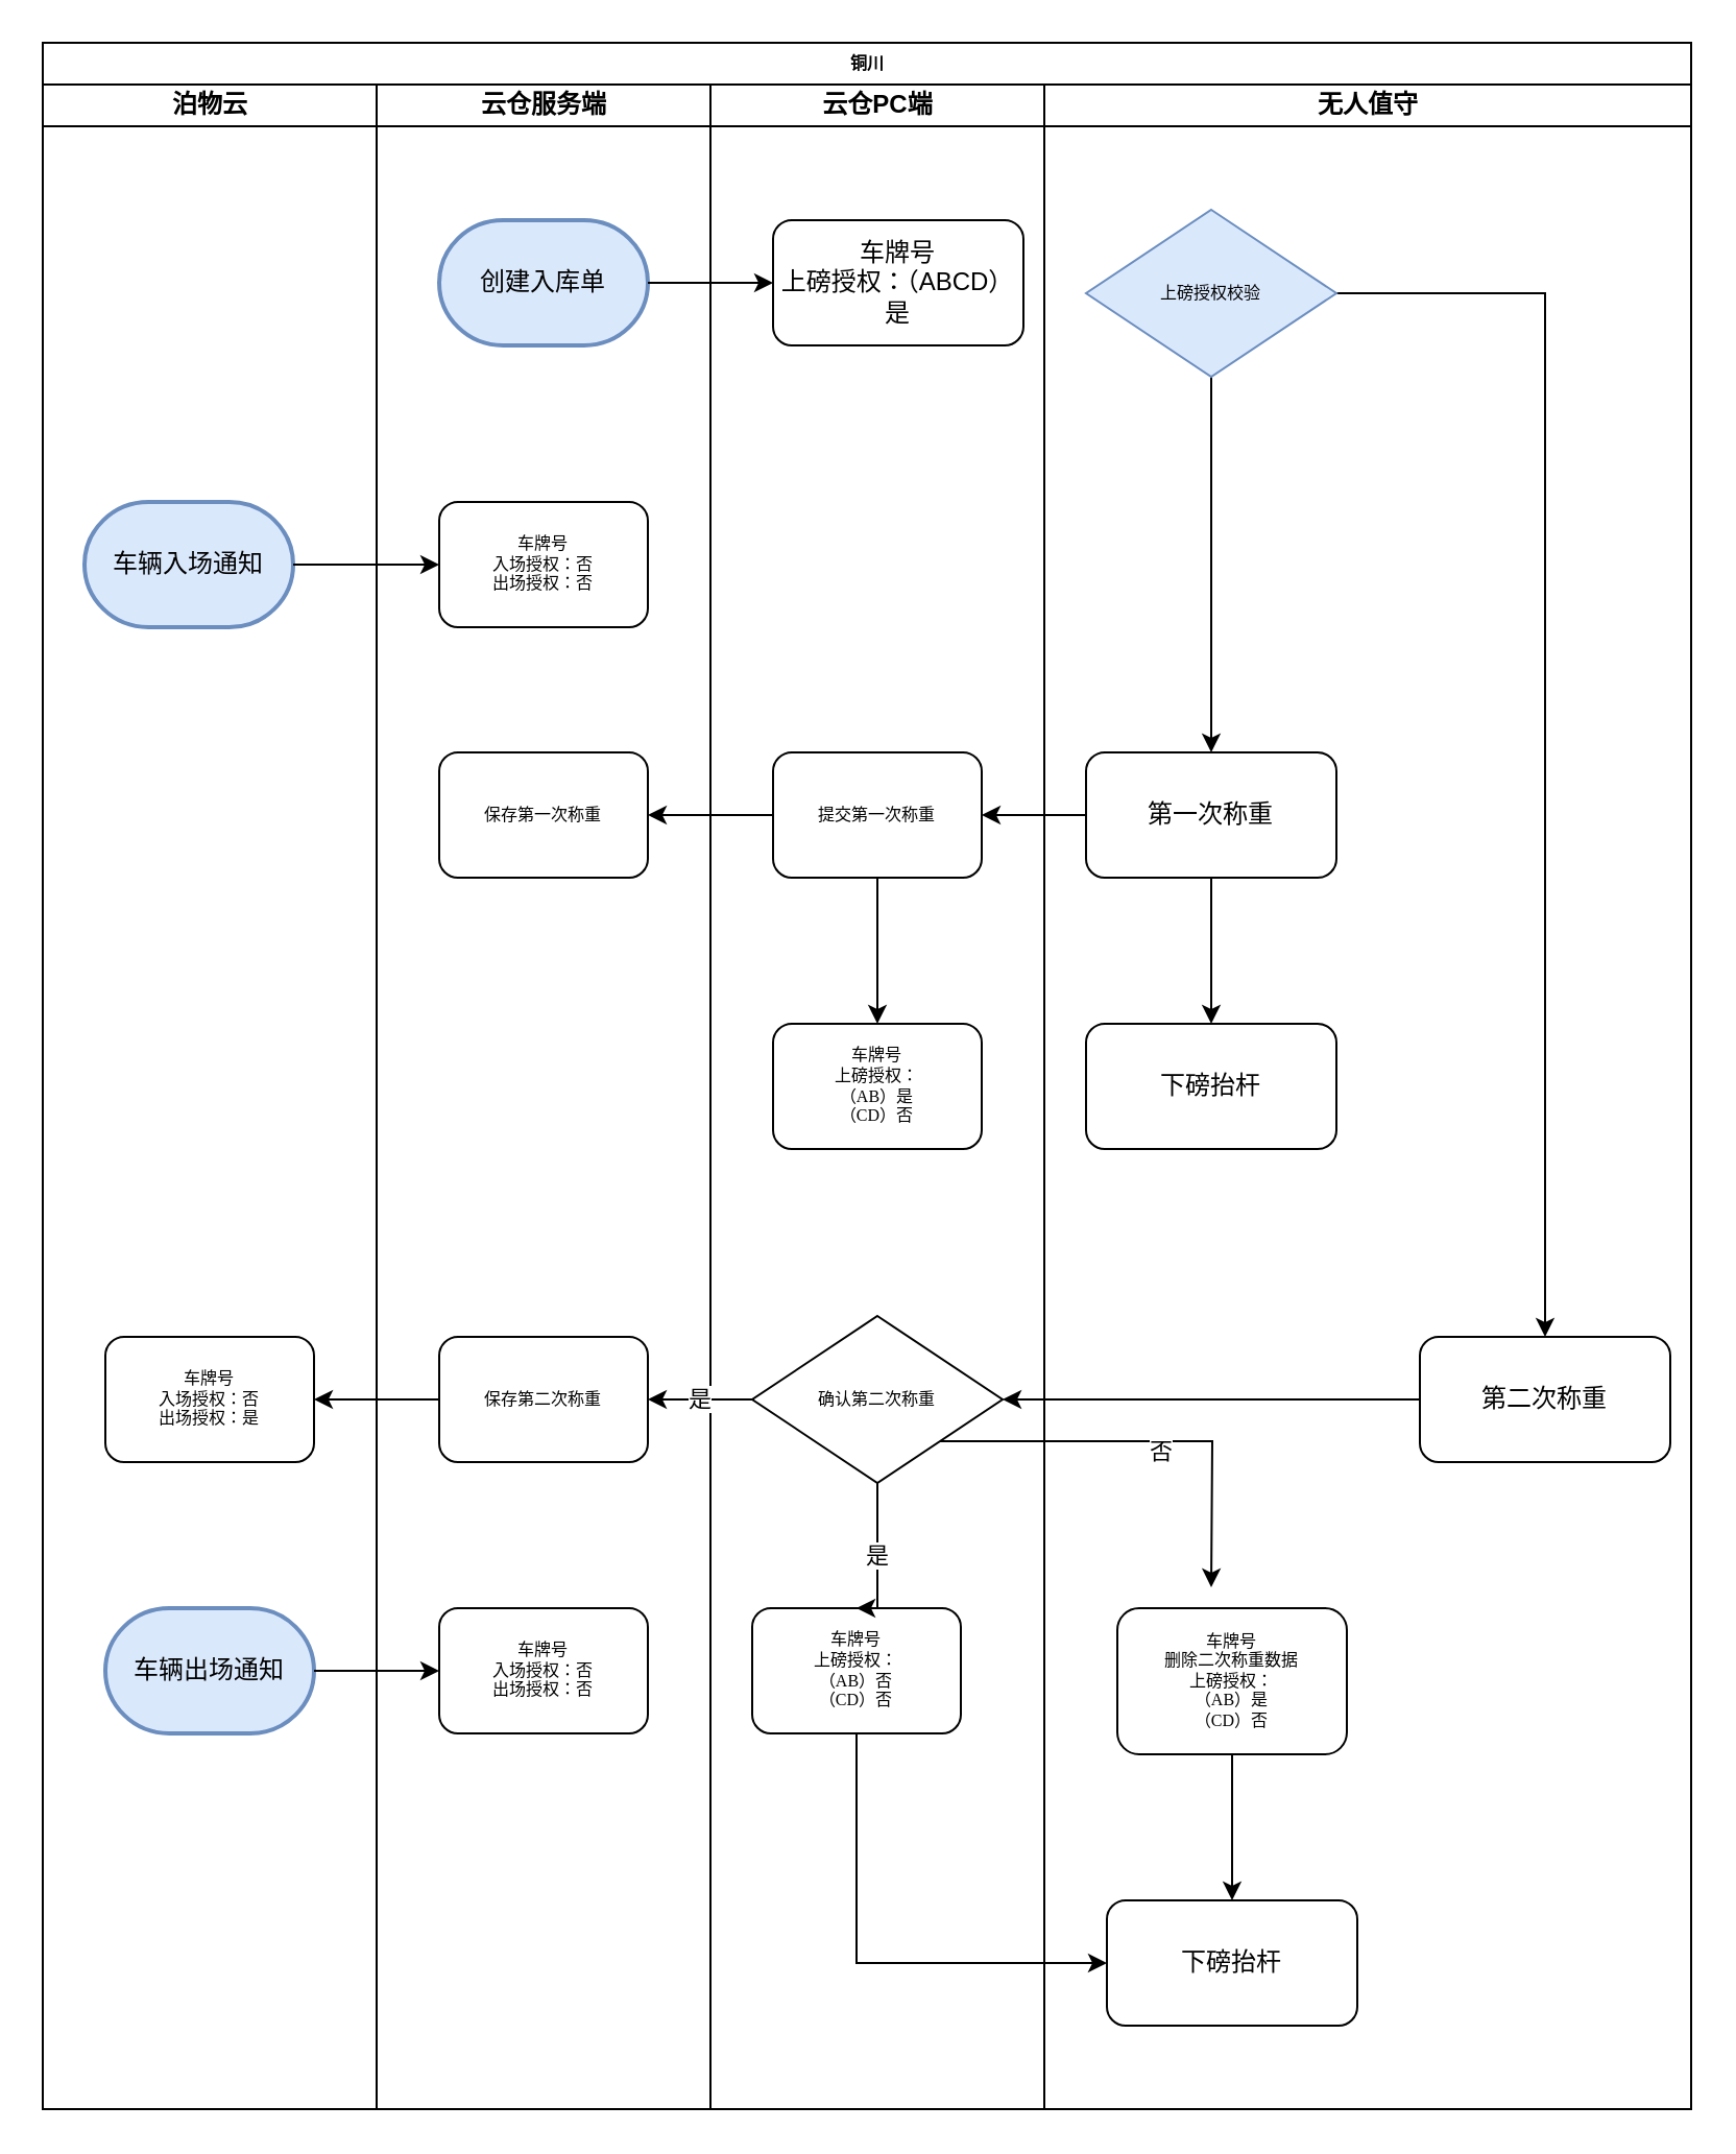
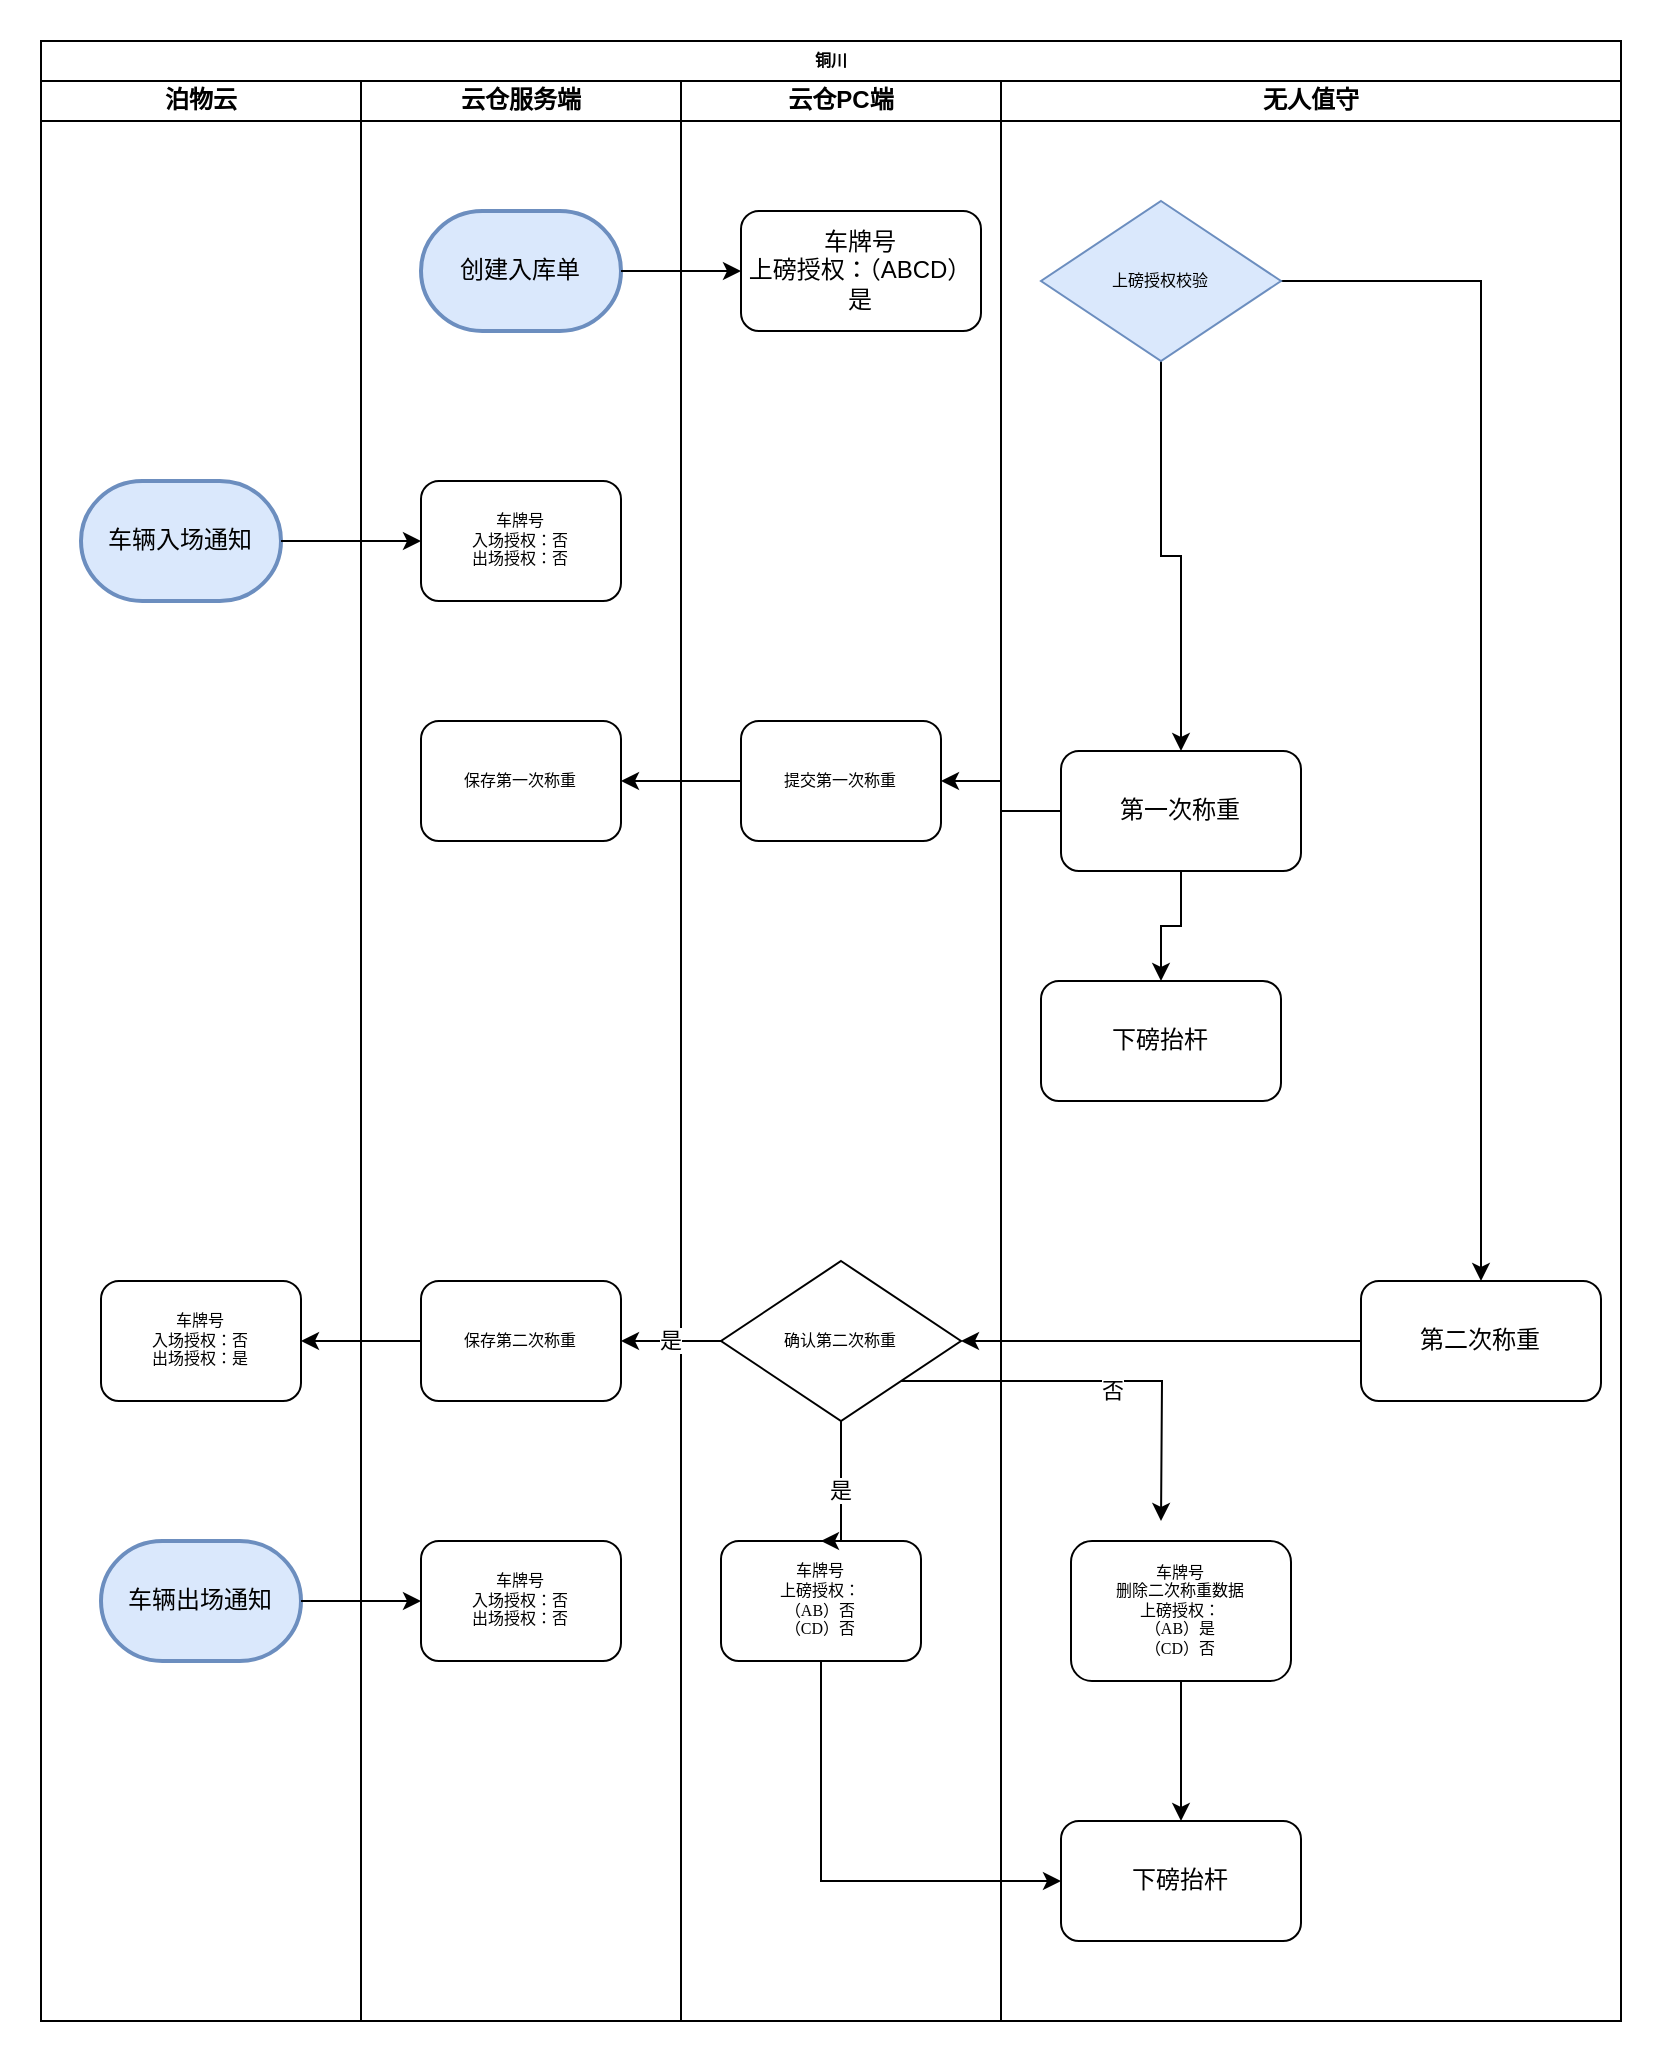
  <mxCell id="0" />
  <mxCell id="1" parent="0" />
  <mxCell id="2" value="铜川" style="swimlane;html=1;childLayout=stackLayout;startSize=20;rounded=0;shadow=0;labelBackgroundColor=none;strokeWidth=1;fontFamily=Verdana;fontSize=8;align=center;" parent="1" vertex="1"><mxGeometry x="20" y="20" width="790" height="990" as="geometry" /></mxCell>
  <mxCell id="3" value="泊物云" style="swimlane;html=1;startSize=20;" parent="2" vertex="1"><mxGeometry y="20" width="160" height="970" as="geometry" /></mxCell>
  <mxCell id="4" value="车辆入场通知" style="strokeWidth=2;html=1;shape=mxgraph.flowchart.terminator;whiteSpace=wrap;fillColor=#dae8fc;strokeColor=#6c8ebf;" vertex="1" parent="3"><mxGeometry x="20" y="200" width="100" height="60" as="geometry" /></mxCell>
  <mxCell id="5" value="车牌号&lt;br&gt;入场授权：否&lt;br&gt;出场授权：是" style="rounded=1;whiteSpace=wrap;html=1;shadow=0;labelBackgroundColor=none;strokeWidth=1;fontFamily=Verdana;fontSize=8;align=center;" vertex="1" parent="3"><mxGeometry x="30" y="600" width="100" height="60" as="geometry" /></mxCell>
  <mxCell id="6" value="车辆出场通知" style="strokeWidth=2;html=1;shape=mxgraph.flowchart.terminator;whiteSpace=wrap;fillColor=#dae8fc;strokeColor=#6c8ebf;" vertex="1" parent="3"><mxGeometry x="30" y="730" width="100" height="60" as="geometry" /></mxCell>
  <mxCell id="7" value="云仓服务端" style="swimlane;html=1;startSize=20;" parent="2" vertex="1"><mxGeometry x="160" y="20" width="160" height="970" as="geometry" /></mxCell>
  <mxCell id="8" value="车牌号&lt;br&gt;入场授权：否&lt;br&gt;出场授权：否" style="rounded=1;whiteSpace=wrap;html=1;shadow=0;labelBackgroundColor=none;strokeWidth=1;fontFamily=Verdana;fontSize=8;align=center;" vertex="1" parent="7"><mxGeometry x="30" y="730" width="100" height="60" as="geometry" /></mxCell>
  <mxCell id="9" value="保存第二次称重" style="rounded=1;whiteSpace=wrap;html=1;shadow=0;labelBackgroundColor=none;strokeWidth=1;fontFamily=Verdana;fontSize=8;align=center;" vertex="1" parent="7"><mxGeometry x="30" y="600" width="100" height="60" as="geometry" /></mxCell>
  <mxCell id="10" value="创建入库单" style="strokeWidth=2;html=1;shape=mxgraph.flowchart.terminator;whiteSpace=wrap;fillColor=#dae8fc;strokeColor=#6c8ebf;" vertex="1" parent="7"><mxGeometry x="30" y="65" width="100" height="60" as="geometry" /></mxCell>
  <mxCell id="11" value="车牌号&lt;br&gt;入场授权：否&lt;br&gt;出场授权：否" style="rounded=1;whiteSpace=wrap;html=1;shadow=0;labelBackgroundColor=none;strokeWidth=1;fontFamily=Verdana;fontSize=8;align=center;" vertex="1" parent="7"><mxGeometry x="30" y="200" width="100" height="60" as="geometry" /></mxCell>
  <mxCell id="12" value="保存第一次称重" style="rounded=1;whiteSpace=wrap;html=1;shadow=0;labelBackgroundColor=none;strokeWidth=1;fontFamily=Verdana;fontSize=8;align=center;" vertex="1" parent="7"><mxGeometry x="30" y="320" width="100" height="60" as="geometry" /></mxCell>
  <mxCell id="13" value="云仓PC端" style="swimlane;html=1;startSize=20;" parent="2" vertex="1"><mxGeometry x="320" y="20" width="160" height="970" as="geometry" /></mxCell>
  <mxCell id="14" value="车牌号&lt;br&gt;上磅授权：&lt;br&gt;（AB）否&lt;br&gt;（CD）否" style="rounded=1;whiteSpace=wrap;html=1;shadow=0;labelBackgroundColor=none;strokeWidth=1;fontFamily=Verdana;fontSize=8;align=center;" vertex="1" parent="13"><mxGeometry x="20" y="730" width="100" height="60" as="geometry" /></mxCell>
- <mxCell id="15" value="车牌号&lt;br&gt;上磅授权：&lt;br&gt;（AB）是&lt;br&gt;（CD）否" style="rounded=1;whiteSpace=wrap;html=1;shadow=0;labelBackgroundColor=none;strokeWidth=1;fontFamily=Verdana;fontSize=8;align=center;" vertex="1" parent="13"><mxGeometry x="30" y="450" width="100" height="60" as="geometry" /></mxCell>
- <mxCell id="16" style="edgeStyle=orthogonalEdgeStyle;rounded=0;orthogonalLoop=1;jettySize=auto;html=1;exitX=0.5;exitY=1;exitDx=0;exitDy=0;entryX=0.5;entryY=0;entryDx=0;entryDy=0;" edge="1" parent="13" source="17" target="15"><mxGeometry relative="1" as="geometry" /></mxCell>
  <mxCell id="17" value="提交第一次称重" style="rounded=1;whiteSpace=wrap;html=1;shadow=0;labelBackgroundColor=none;strokeWidth=1;fontFamily=Verdana;fontSize=8;align=center;" vertex="1" parent="13"><mxGeometry x="30" y="320" width="100" height="60" as="geometry" /></mxCell>
  <mxCell id="18" value="是" style="edgeStyle=orthogonalEdgeStyle;rounded=0;orthogonalLoop=1;jettySize=auto;html=1;exitX=0.5;exitY=1;exitDx=0;exitDy=0;entryX=0.5;entryY=0;entryDx=0;entryDy=0;" edge="1" parent="13" source="19" target="14"><mxGeometry relative="1" as="geometry"><Array as="points"><mxPoint x="80" y="710" /><mxPoint x="80" y="710" /></Array></mxGeometry></mxCell>
  <mxCell id="19" value="确认第二次称重" style="rhombus;whiteSpace=wrap;html=1;rounded=0;shadow=0;labelBackgroundColor=none;strokeWidth=1;fontFamily=Verdana;fontSize=8;align=center;" vertex="1" parent="13"><mxGeometry x="20" y="590" width="120" height="80" as="geometry" /></mxCell>
  <mxCell id="20" value="车牌号&lt;br&gt;上磅授权：（ABCD）是" style="rounded=1;whiteSpace=wrap;html=1;" vertex="1" parent="13"><mxGeometry x="30" y="65" width="120" height="60" as="geometry" /></mxCell>
  <mxCell id="21" value="无人值守" style="swimlane;html=1;startSize=20;" parent="2" vertex="1"><mxGeometry x="480" y="20" width="310" height="970" as="geometry" /></mxCell>
  <mxCell id="22" style="edgeStyle=orthogonalEdgeStyle;rounded=0;orthogonalLoop=1;jettySize=auto;html=1;exitX=0.5;exitY=1;exitDx=0;exitDy=0;entryX=0.5;entryY=0;entryDx=0;entryDy=0;" edge="1" parent="21" source="26" target="24"><mxGeometry relative="1" as="geometry" /></mxCell>
  <mxCell id="23" value="下磅抬杆" style="whiteSpace=wrap;html=1;rounded=1;" vertex="1" parent="21"><mxGeometry x="20" y="450" width="120" height="60" as="geometry" /></mxCell>
- <mxCell id="24" value="第一次称重" style="rounded=1;whiteSpace=wrap;html=1;" vertex="1" parent="21"><mxGeometry x="20" y="320" width="120" height="60" as="geometry" /></mxCell>
+ <mxCell id="24" value="第一次称重" style="rounded=1;whiteSpace=wrap;html=1;" vertex="1" parent="21"><mxGeometry x="30" y="335" width="120" height="60" as="geometry" /></mxCell>
  <mxCell id="25" style="edgeStyle=orthogonalEdgeStyle;rounded=0;orthogonalLoop=1;jettySize=auto;html=1;exitX=1;exitY=0.5;exitDx=0;exitDy=0;" edge="1" parent="21" source="26" target="31"><mxGeometry relative="1" as="geometry" /></mxCell>
  <mxCell id="26" value="上磅授权校验" style="rhombus;whiteSpace=wrap;html=1;rounded=0;shadow=0;labelBackgroundColor=none;strokeWidth=1;fontFamily=Verdana;fontSize=8;align=center;fillColor=#dae8fc;strokeColor=#6c8ebf;" vertex="1" parent="21"><mxGeometry x="20" y="60" width="120" height="80" as="geometry" /></mxCell>
  <mxCell id="27" value="" style="edgeStyle=orthogonalEdgeStyle;rounded=0;orthogonalLoop=1;jettySize=auto;html=1;" edge="1" parent="21" source="24" target="23"><mxGeometry relative="1" as="geometry" /></mxCell>
  <mxCell id="28" value="下磅抬杆" style="whiteSpace=wrap;html=1;rounded=1;" vertex="1" parent="21"><mxGeometry x="30" y="870" width="120" height="60" as="geometry" /></mxCell>
  <mxCell id="29" style="edgeStyle=orthogonalEdgeStyle;rounded=0;orthogonalLoop=1;jettySize=auto;html=1;exitX=0.5;exitY=1;exitDx=0;exitDy=0;entryX=0.5;entryY=0;entryDx=0;entryDy=0;" edge="1" parent="21" source="30" target="28"><mxGeometry relative="1" as="geometry" /></mxCell>
  <mxCell id="30" value="车牌号&lt;br&gt;删除二次称重数据&lt;br&gt;上磅授权：&lt;br&gt;（AB）是&lt;br&gt;（CD）否" style="rounded=1;whiteSpace=wrap;html=1;shadow=0;labelBackgroundColor=none;strokeWidth=1;fontFamily=Verdana;fontSize=8;align=center;" vertex="1" parent="21"><mxGeometry x="35" y="730" width="110" height="70" as="geometry" /></mxCell>
  <mxCell id="31" value="第二次称重" style="rounded=1;whiteSpace=wrap;html=1;" vertex="1" parent="21"><mxGeometry x="180" y="600" width="120" height="60" as="geometry" /></mxCell>
  <mxCell id="32" style="edgeStyle=orthogonalEdgeStyle;rounded=0;orthogonalLoop=1;jettySize=auto;html=1;exitX=1;exitY=0.5;exitDx=0;exitDy=0;exitPerimeter=0;" edge="1" parent="2" source="10" target="20"><mxGeometry relative="1" as="geometry" /></mxCell>
  <mxCell id="33" style="edgeStyle=orthogonalEdgeStyle;rounded=0;orthogonalLoop=1;jettySize=auto;html=1;exitX=1;exitY=0.5;exitDx=0;exitDy=0;exitPerimeter=0;entryX=0;entryY=0.5;entryDx=0;entryDy=0;" edge="1" parent="2" source="4" target="11"><mxGeometry relative="1" as="geometry" /></mxCell>
  <mxCell id="34" style="edgeStyle=orthogonalEdgeStyle;rounded=0;orthogonalLoop=1;jettySize=auto;html=1;exitX=0;exitY=0.5;exitDx=0;exitDy=0;entryX=1;entryY=0.5;entryDx=0;entryDy=0;" edge="1" parent="2" source="24" target="17"><mxGeometry relative="1" as="geometry" /></mxCell>
  <mxCell id="35" style="edgeStyle=orthogonalEdgeStyle;rounded=0;orthogonalLoop=1;jettySize=auto;html=1;exitX=0;exitY=0.5;exitDx=0;exitDy=0;entryX=1;entryY=0.5;entryDx=0;entryDy=0;" edge="1" parent="2" source="17" target="12"><mxGeometry relative="1" as="geometry" /></mxCell>
  <mxCell id="36" style="edgeStyle=orthogonalEdgeStyle;rounded=0;orthogonalLoop=1;jettySize=auto;html=1;exitX=0;exitY=0.5;exitDx=0;exitDy=0;entryX=1;entryY=0.5;entryDx=0;entryDy=0;" edge="1" parent="2" source="31" target="19"><mxGeometry relative="1" as="geometry" /></mxCell>
  <mxCell id="37" value="是" style="edgeStyle=orthogonalEdgeStyle;rounded=0;orthogonalLoop=1;jettySize=auto;html=1;exitX=0;exitY=0.5;exitDx=0;exitDy=0;entryX=1;entryY=0.5;entryDx=0;entryDy=0;" edge="1" parent="2" source="19" target="9"><mxGeometry relative="1" as="geometry" /></mxCell>
  <mxCell id="38" style="edgeStyle=orthogonalEdgeStyle;rounded=0;orthogonalLoop=1;jettySize=auto;html=1;exitX=0;exitY=0.5;exitDx=0;exitDy=0;entryX=1;entryY=0.5;entryDx=0;entryDy=0;" edge="1" parent="2" source="9" target="5"><mxGeometry relative="1" as="geometry" /></mxCell>
  <mxCell id="39" style="edgeStyle=orthogonalEdgeStyle;rounded=0;orthogonalLoop=1;jettySize=auto;html=1;exitX=1;exitY=0.5;exitDx=0;exitDy=0;exitPerimeter=0;entryX=0;entryY=0.5;entryDx=0;entryDy=0;" edge="1" parent="2" source="6" target="8"><mxGeometry relative="1" as="geometry" /></mxCell>
  <mxCell id="40" style="edgeStyle=orthogonalEdgeStyle;rounded=0;orthogonalLoop=1;jettySize=auto;html=1;exitX=0.5;exitY=1;exitDx=0;exitDy=0;entryX=0;entryY=0.5;entryDx=0;entryDy=0;" edge="1" parent="2" source="14" target="28"><mxGeometry relative="1" as="geometry" /></mxCell>
  <mxCell id="41" style="edgeStyle=orthogonalEdgeStyle;rounded=0;orthogonalLoop=1;jettySize=auto;html=1;exitX=1;exitY=1;exitDx=0;exitDy=0;" edge="1" parent="1" source="19"><mxGeometry relative="1" as="geometry"><mxPoint x="580" y="760" as="targetPoint" /></mxGeometry></mxCell>
  <mxCell id="42" value="否" style="edgeLabel;html=1;align=center;verticalAlign=middle;resizable=0;points=[];" vertex="1" connectable="0" parent="41"><mxGeometry x="0.049" y="-4" relative="1" as="geometry"><mxPoint as="offset" /></mxGeometry></mxCell>
